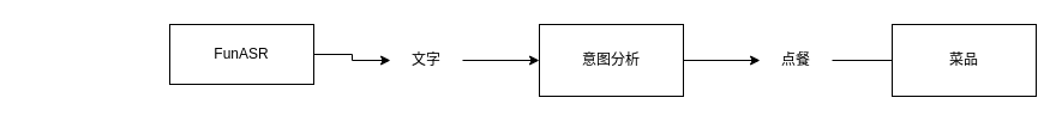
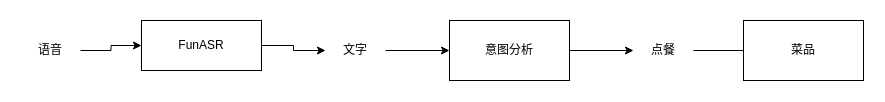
  <mxCell id="0" />
  <mxCell id="1" parent="0" />
  <mxCell id="2" style="edgeStyle=orthogonalEdgeStyle;rounded=0;orthogonalLoop=1;jettySize=auto;html=1;" edge="1" parent="1" source="3" target="7"><mxGeometry relative="1" as="geometry" /></mxCell>
  <mxCell id="3" value="FunASR" style="rounded=0;whiteSpace=wrap;html=1;" vertex="1" parent="1"><mxGeometry x="141" y="20" width="120" height="50" as="geometry" /></mxCell>
+ <mxCell id="4" style="edgeStyle=orthogonalEdgeStyle;rounded=0;orthogonalLoop=1;jettySize=auto;html=1;" edge="1" parent="1" source="5" target="3"><mxGeometry relative="1" as="geometry" /></mxCell>
+ <mxCell id="5" value="语音" style="text;html=1;align=center;verticalAlign=middle;whiteSpace=wrap;rounded=0;" vertex="1" parent="1"><mxGeometry x="20" y="35" width="60" height="30" as="geometry" /></mxCell>
  <mxCell id="6" style="edgeStyle=orthogonalEdgeStyle;rounded=0;orthogonalLoop=1;jettySize=auto;html=1;" edge="1" parent="1" source="7" target="9"><mxGeometry relative="1" as="geometry" /></mxCell>
  <mxCell id="7" value="文字" style="text;html=1;align=center;verticalAlign=middle;whiteSpace=wrap;rounded=0;" vertex="1" parent="1"><mxGeometry x="325" y="35" width="60" height="30" as="geometry" /></mxCell>
  <mxCell id="8" style="edgeStyle=orthogonalEdgeStyle;rounded=0;orthogonalLoop=1;jettySize=auto;html=1;" edge="1" parent="1" source="9" target="11"><mxGeometry relative="1" as="geometry" /></mxCell>
  <mxCell id="9" value="意图分析" style="rounded=0;whiteSpace=wrap;html=1;" vertex="1" parent="1"><mxGeometry x="449" y="20" width="120" height="60" as="geometry" /></mxCell>
  <mxCell id="10" value="" style="edgeStyle=orthogonalEdgeStyle;rounded=0;orthogonalLoop=1;jettySize=auto;html=1;endArrow=none;" edge="1" parent="1" source="11" target="12"><mxGeometry relative="1" as="geometry" /></mxCell>
  <mxCell id="11" value="点餐" style="text;html=1;align=center;verticalAlign=middle;whiteSpace=wrap;rounded=0;" vertex="1" parent="1"><mxGeometry x="633" y="35" width="60" height="30" as="geometry" /></mxCell>
  <mxCell id="12" value="菜品" style="whiteSpace=wrap;html=1;" vertex="1" parent="1"><mxGeometry x="743" y="20" width="120" height="60" as="geometry" /></mxCell>
